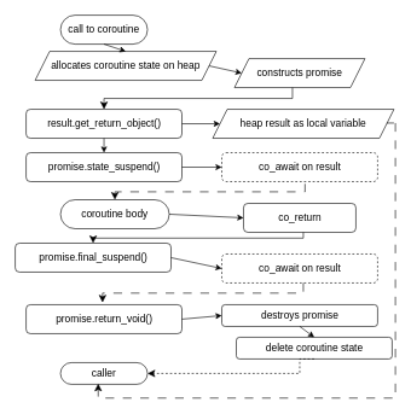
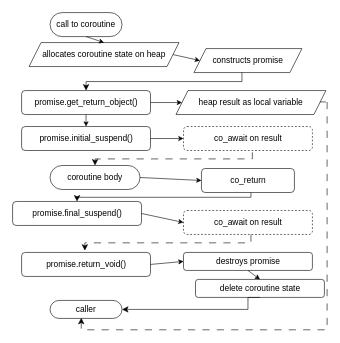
  <mxCell id="0" />
  <mxCell id="1" parent="0" />
  <mxCell id="2" value="call to coroutine" style="rounded=1;whiteSpace=wrap;html=1;arcSize=50;fontSize=14;" vertex="1" parent="1"><mxGeometry x="83" y="20" width="120" height="40" as="geometry" /></mxCell>
  <mxCell id="3" value="&lt;font style=&quot;font-size: 14px;&quot;&gt;allocates coroutine state on heap&lt;/font&gt;" style="shape=parallelogram;perimeter=parallelogramPerimeter;whiteSpace=wrap;html=1;fixedSize=1;fontSize=14;" vertex="1" parent="1"><mxGeometry x="48" y="70" width="250" height="40" as="geometry" /></mxCell>
  <mxCell id="4" value="constructs promise" style="shape=parallelogram;perimeter=parallelogramPerimeter;whiteSpace=wrap;html=1;fixedSize=1;fontSize=14;" vertex="1" parent="1"><mxGeometry x="323" y="80" width="180" height="40" as="geometry" /></mxCell>
- <mxCell id="5" value="result.get_return_object()" style="rounded=1;whiteSpace=wrap;html=1;fontSize=14;" vertex="1" parent="1"><mxGeometry x="35.5" y="150" width="215" height="40" as="geometry" /></mxCell>
+ <mxCell id="5" value="promise.get_return_object()" style="rounded=1;whiteSpace=wrap;html=1;fontSize=14;" vertex="1" parent="1"><mxGeometry x="35.5" y="150" width="215" height="40" as="geometry" /></mxCell>
  <mxCell id="6" value="heap result as local variable" style="shape=parallelogram;perimeter=parallelogramPerimeter;whiteSpace=wrap;html=1;fixedSize=1;fontSize=14;" vertex="1" parent="1"><mxGeometry x="293" y="150" width="250" height="40" as="geometry" /></mxCell>
- <mxCell id="7" value="promise.state_suspend()" style="rounded=1;whiteSpace=wrap;html=1;fontSize=14;" vertex="1" parent="1"><mxGeometry x="35.5" y="210" width="215" height="40" as="geometry" /></mxCell>
+ <mxCell id="7" value="promise.initial_suspend()" style="rounded=1;whiteSpace=wrap;html=1;fontSize=14;" vertex="1" parent="1"><mxGeometry x="35.5" y="210" width="215" height="40" as="geometry" /></mxCell>
  <mxCell id="8" value="co_await on result" style="rounded=1;whiteSpace=wrap;html=1;fontSize=14;dashed=1;" vertex="1" parent="1"><mxGeometry x="305.5" y="210" width="215" height="40" as="geometry" /></mxCell>
  <mxCell id="9" value="coroutine body" style="rounded=1;whiteSpace=wrap;html=1;arcSize=50;fontSize=14;" vertex="1" parent="1"><mxGeometry x="83" y="275" width="150" height="40" as="geometry" /></mxCell>
  <mxCell id="10" value="co_return" style="rounded=1;whiteSpace=wrap;html=1;fontSize=14;" vertex="1" parent="1"><mxGeometry x="335.5" y="280" width="155" height="40" as="geometry" /></mxCell>
  <mxCell id="11" value="promise.final_suspend()" style="rounded=1;whiteSpace=wrap;html=1;fontSize=14;" vertex="1" parent="1"><mxGeometry x="20.5" y="335" width="215" height="40" as="geometry" /></mxCell>
  <mxCell id="12" value="co_await on result" style="rounded=1;whiteSpace=wrap;html=1;fontSize=14;dashed=1;" vertex="1" parent="1"><mxGeometry x="305.5" y="350" width="215" height="40" as="geometry" /></mxCell>
  <mxCell id="13" value="promise.return_void()" style="rounded=1;whiteSpace=wrap;html=1;fontSize=14;" vertex="1" parent="1"><mxGeometry x="35.5" y="420" width="215" height="40" as="geometry" /></mxCell>
  <mxCell id="14" value="destroys promise" style="rounded=1;whiteSpace=wrap;html=1;fontSize=14;" vertex="1" parent="1"><mxGeometry x="305.5" y="420" width="215" height="30" as="geometry" /></mxCell>
  <mxCell id="15" value="caller" style="rounded=1;whiteSpace=wrap;html=1;arcSize=50;fontSize=14;" vertex="1" parent="1"><mxGeometry x="83" y="500" width="120" height="30" as="geometry" /></mxCell>
  <mxCell id="16" value="delete coroutine state" style="rounded=1;whiteSpace=wrap;html=1;fontSize=14;" vertex="1" parent="1"><mxGeometry x="325.5" y="465" width="215" height="30" as="geometry" /></mxCell>
  <mxCell id="17" value="" style="endArrow=classic;html=1;rounded=0;entryX=0.5;entryY=0;entryDx=0;entryDy=0;" edge="1" parent="1" target="3"><mxGeometry width="50" height="50" relative="1" as="geometry"><mxPoint x="143" y="60" as="sourcePoint" /><mxPoint x="193" y="10" as="targetPoint" /></mxGeometry></mxCell>
  <mxCell id="18" value="" style="endArrow=classic;html=1;rounded=0;entryX=0;entryY=0.5;entryDx=0;entryDy=0;exitX=1;exitY=0.5;exitDx=0;exitDy=0;" edge="1" parent="1" source="3" target="4"><mxGeometry width="50" height="50" relative="1" as="geometry"><mxPoint x="263" y="100" as="sourcePoint" /><mxPoint x="303" y="50" as="targetPoint" /></mxGeometry></mxCell>
  <mxCell id="19" value="" style="edgeStyle=elbowEdgeStyle;elbow=vertical;endArrow=classic;html=1;curved=0;rounded=0;endSize=8;startSize=8;entryX=0.5;entryY=0;entryDx=0;entryDy=0;" edge="1" parent="1" target="5"><mxGeometry width="50" height="50" relative="1" as="geometry"><mxPoint x="403" y="120" as="sourcePoint" /><mxPoint x="453" y="70" as="targetPoint" /></mxGeometry></mxCell>
  <mxCell id="20" value="" style="endArrow=classic;html=1;rounded=0;exitX=1;exitY=0.5;exitDx=0;exitDy=0;" edge="1" parent="1" source="5" target="6"><mxGeometry width="50" height="50" relative="1" as="geometry"><mxPoint x="253" y="170" as="sourcePoint" /><mxPoint x="303" y="120" as="targetPoint" /></mxGeometry></mxCell>
  <mxCell id="21" value="" style="endArrow=classic;html=1;rounded=0;" edge="1" parent="1" target="7"><mxGeometry width="50" height="50" relative="1" as="geometry"><mxPoint x="143" y="190" as="sourcePoint" /><mxPoint x="193" y="140" as="targetPoint" /></mxGeometry></mxCell>
  <mxCell id="22" value="" style="endArrow=classic;html=1;rounded=0;entryX=0;entryY=0.5;entryDx=0;entryDy=0;exitX=1;exitY=0.5;exitDx=0;exitDy=0;" edge="1" parent="1" source="7" target="8"><mxGeometry width="50" height="50" relative="1" as="geometry"><mxPoint x="253" y="230" as="sourcePoint" /><mxPoint x="303" y="180" as="targetPoint" /></mxGeometry></mxCell>
  <mxCell id="23" value="" style="edgeStyle=elbowEdgeStyle;elbow=vertical;endArrow=classic;html=1;curved=0;rounded=0;endSize=8;startSize=8;exitX=0.534;exitY=1.075;exitDx=0;exitDy=0;exitPerimeter=0;dashed=1;dashPattern=12 12;" edge="1" parent="1" source="8" target="9"><mxGeometry width="50" height="50" relative="1" as="geometry"><mxPoint x="413" y="130" as="sourcePoint" /><mxPoint x="153" y="160" as="targetPoint" /></mxGeometry></mxCell>
  <mxCell id="24" value="" style="endArrow=classic;html=1;rounded=0;entryX=0;entryY=0.5;entryDx=0;entryDy=0;exitX=1;exitY=0.5;exitDx=0;exitDy=0;" edge="1" parent="1" source="9" target="10"><mxGeometry width="50" height="50" relative="1" as="geometry"><mxPoint x="223" y="300" as="sourcePoint" /><mxPoint x="263" y="250" as="targetPoint" /></mxGeometry></mxCell>
  <mxCell id="25" value="" style="edgeStyle=elbowEdgeStyle;elbow=vertical;endArrow=classic;html=1;curved=0;rounded=0;endSize=8;startSize=8;entryX=0.5;entryY=0;entryDx=0;entryDy=0;" edge="1" parent="1" target="11"><mxGeometry width="50" height="50" relative="1" as="geometry"><mxPoint x="418" y="320" as="sourcePoint" /><mxPoint x="158" y="350" as="targetPoint" /></mxGeometry></mxCell>
  <mxCell id="26" value="" style="endArrow=classic;html=1;rounded=0;entryX=0;entryY=0.5;entryDx=0;entryDy=0;exitX=1;exitY=0.5;exitDx=0;exitDy=0;" edge="1" parent="1" source="11" target="12"><mxGeometry width="50" height="50" relative="1" as="geometry"><mxPoint x="253" y="370" as="sourcePoint" /><mxPoint x="303" y="320" as="targetPoint" /></mxGeometry></mxCell>
  <mxCell id="27" value="" style="edgeStyle=elbowEdgeStyle;elbow=vertical;endArrow=classic;html=1;curved=0;rounded=0;endSize=8;startSize=8;exitX=0.534;exitY=1.075;exitDx=0;exitDy=0;exitPerimeter=0;dashed=1;dashPattern=12 12;" edge="1" parent="1"><mxGeometry width="50" height="50" relative="1" as="geometry"><mxPoint x="418" y="390" as="sourcePoint" /><mxPoint x="141" y="417" as="targetPoint" /></mxGeometry></mxCell>
  <mxCell id="28" value="" style="endArrow=classic;html=1;rounded=0;exitX=1;exitY=0.5;exitDx=0;exitDy=0;entryX=0;entryY=0.5;entryDx=0;entryDy=0;" edge="1" parent="1" source="13" target="14"><mxGeometry width="50" height="50" relative="1" as="geometry"><mxPoint x="253" y="480" as="sourcePoint" /><mxPoint x="303" y="430" as="targetPoint" /></mxGeometry></mxCell>
  <mxCell id="29" value="" style="endArrow=classic;html=1;rounded=0;entryX=0.5;entryY=0;entryDx=0;entryDy=0;" edge="1" parent="1" target="16"><mxGeometry width="50" height="50" relative="1" as="geometry"><mxPoint x="413" y="450" as="sourcePoint" /><mxPoint x="463" y="400" as="targetPoint" /></mxGeometry></mxCell>
- <mxCell id="30" value="" style="edgeStyle=elbowEdgeStyle;elbow=horizontal;endArrow=classic;html=1;curved=0;rounded=0;endSize=8;startSize=8;exitX=0.5;exitY=1;exitDx=0;exitDy=0;entryX=1;entryY=0.5;entryDx=0;entryDy=0;dashed=1;" edge="1" parent="1" source="16" target="15"><mxGeometry width="50" height="50" relative="1" as="geometry"><mxPoint x="413" y="580" as="sourcePoint" /><mxPoint x="278" y="550" as="targetPoint" /><Array as="points"><mxPoint x="413" y="510" /></Array></mxGeometry></mxCell>
+ <mxCell id="30" value="" style="edgeStyle=elbowEdgeStyle;elbow=horizontal;endArrow=classic;html=1;curved=0;rounded=0;endSize=8;startSize=8;exitX=0.5;exitY=1;exitDx=0;exitDy=0;entryX=1;entryY=0.5;entryDx=0;entryDy=0;" edge="1" parent="1" source="16" target="15"><mxGeometry width="50" height="50" relative="1" as="geometry"><mxPoint x="413" y="580" as="sourcePoint" /><mxPoint x="278" y="550" as="targetPoint" /><Array as="points"><mxPoint x="413" y="510" /></Array></mxGeometry></mxCell>
  <mxCell id="31" value="" style="edgeStyle=elbowEdgeStyle;elbow=vertical;endArrow=classic;html=1;curved=0;rounded=0;endSize=8;startSize=8;dashed=1;dashPattern=12 12;entryX=0.5;entryY=1;entryDx=0;entryDy=0;" edge="1" parent="1"><mxGeometry width="50" height="50" relative="1" as="geometry"><mxPoint x="545" y="169" as="sourcePoint" /><mxPoint x="135" y="529" as="targetPoint" /><Array as="points"><mxPoint x="345" y="549" /></Array></mxGeometry></mxCell>
  <mxCell id="32" value="" style="endArrow=none;html=1;rounded=0;" edge="1" parent="1"><mxGeometry width="50" height="50" relative="1" as="geometry"><mxPoint x="533" y="169" as="sourcePoint" /><mxPoint x="543" y="169" as="targetPoint" /></mxGeometry></mxCell>
